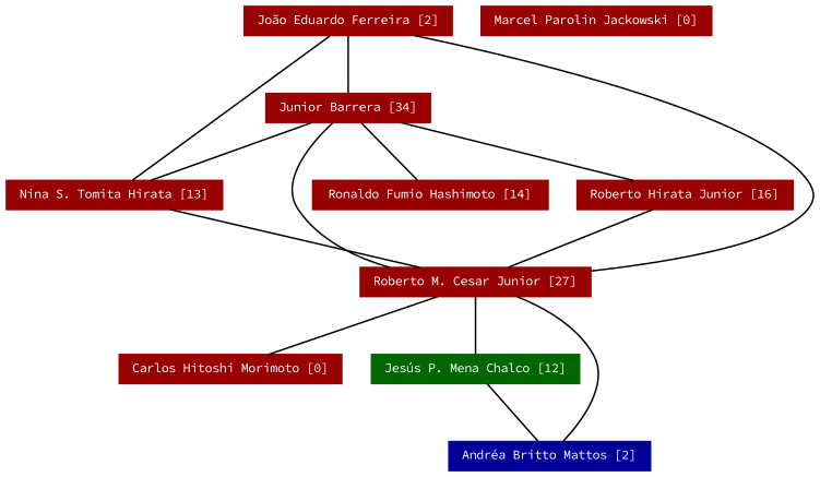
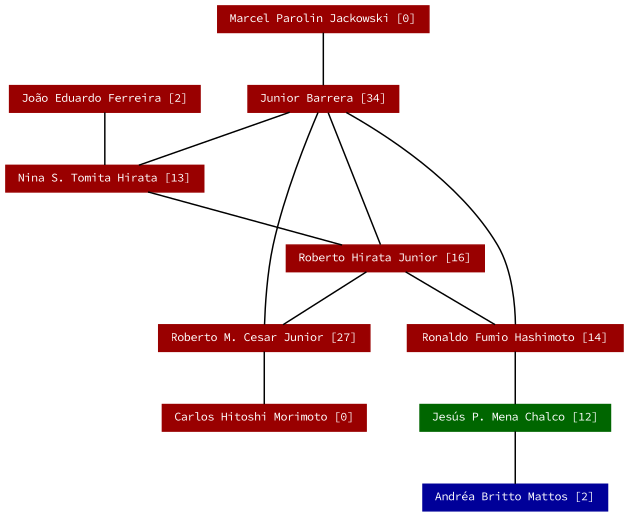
  strict graph {
    fontname="Source Code Pro"
    node [color="#990000" fontcolor="#FFFFFF" fontname="Source Code Pro" fontsize=8 shape=rectangle style=filled]
    edge [fontname="Source Code Pro"]
    n1 [height=0.25 label="Carlos Hitoshi Morimoto [0]" width=1.8611]
    n2 [height=0.25 label="João Eduardo Ferreira [2]" width=1.6944]
    n3 [height=0.25 label="Junior Barrera [34]" width=1.3333]
    n4 [height=0.25 label="Nina S. Tomita Hirata [13]" width=1.75]
    n5 [height=0.25 label="Roberto M. Cesar Junior [27]" width=1.8889]
    n6 [height=0.25 label="Ronaldo Fumio Hashimoto [14]" width=2.0278]
    n7 [height=0.25 label="Roberto Hirata Junior [16]" width=1.7222]
    n8 [color="#006600" height=0.25 label="Jesús P. Mena Chalco [12]" width=1.75]
    n9 [color="#000099" height=0.25 label="Andréa Britto Mattos [2]" width=1.6389]
    n10 [height=0.25 label="Marcel Parolin Jackowski [0]" width=1.8333]
-   n2 -- n3
+   n10 -- n3
    n2 -- n4
-   n2 -- n5
    n3 -- n4
    n3 -- n5
    n3 -- n6
    n3 -- n7
-   n4 -- n5
+   n4 -- n7
    n5 -- n1
-   n5 -- n8
-   n5 -- n9
+   n6 -- n8
    n7 -- n5
+   n7 -- n6
    n8 -- n9
  }
